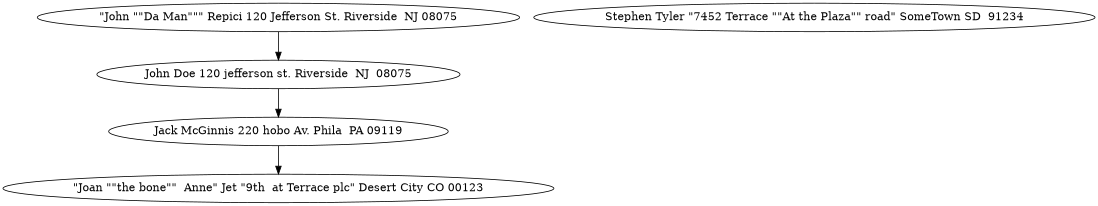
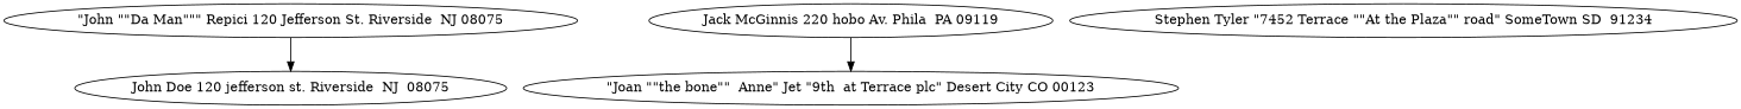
  digraph {
    n1 [label="John Doe 120 jefferson st. Riverside  NJ  08075\n"]
    n2 [label="Jack McGinnis 220 hobo Av. Phila  PA 09119\n"]
    n3 [label="\"Joan \"\"the bone\"\"  Anne\" Jet \"9th  at Terrace plc\" Desert City CO 00123"]
    n4 [label="\"John \"\"Da Man\"\"\" Repici 120 Jefferson St. Riverside  NJ 08075\n"]
    n5 [label="Stephen Tyler \"7452 Terrace \"\"At the Plaza\"\" road\" SomeTown SD  91234\n"]
-   n1 -> n2
    n2 -> n3
    n4 -> n1
  }
